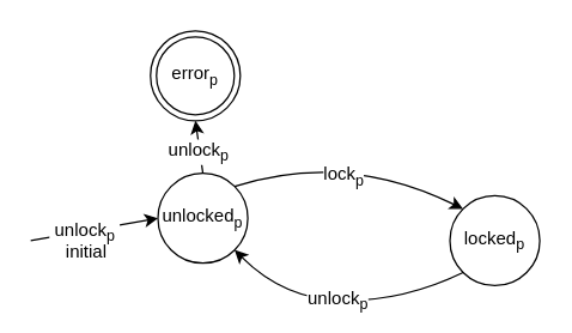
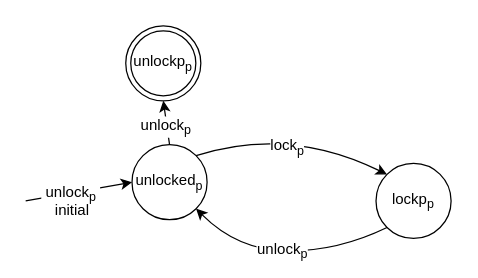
  <mxCell id="0" />
  <mxCell id="1" parent="0" />
  <mxCell id="2" value="unlocked&lt;sub&gt;p&lt;/sub&gt;" style="ellipse;whiteSpace=wrap;html=1;aspect=fixed;" parent="1" vertex="1"><mxGeometry x="105" y="115" width="60" height="60" as="geometry" /></mxCell>
  <mxCell id="3" value="" style="endArrow=classic;html=1;entryX=0;entryY=0.5;entryDx=0;entryDy=0;" parent="1" target="2" edge="1"><mxGeometry width="50" height="50" relative="1" as="geometry"><mxPoint x="20" y="160" as="sourcePoint" /><mxPoint x="140" y="220" as="targetPoint" /></mxGeometry></mxCell>
  <mxCell id="4" value="&lt;span&gt;initial&lt;/span&gt;" style="text;html=1;align=center;verticalAlign=top;resizable=0;points=[];labelBackgroundColor=#ffffff;fontStyle=0" vertex="1" connectable="0" parent="3"><mxGeometry x="-0.147" relative="1" as="geometry"><mxPoint as="offset" /></mxGeometry></mxCell>
  <mxCell id="5" value="&amp;nbsp;unlock&lt;sub&gt;p&lt;/sub&gt;&amp;nbsp;" style="text;html=1;align=center;verticalAlign=middle;resizable=0;points=[];labelBackgroundColor=#ffffff;" vertex="1" connectable="0" parent="3"><mxGeometry x="-0.157" relative="1" as="geometry"><mxPoint as="offset" /></mxGeometry></mxCell>
  <mxCell id="6" value="" style="endArrow=classic;html=1;exitX=0.5;exitY=0;exitDx=0;exitDy=0;entryX=0.5;entryY=1;entryDx=0;entryDy=0;" parent="1" source="2" edge="1"><mxGeometry width="50" height="50" relative="1" as="geometry"><mxPoint x="40" y="260" as="sourcePoint" /><mxPoint x="130" y="80" as="targetPoint" /></mxGeometry></mxCell>
  <mxCell id="7" value="unlock&lt;sub&gt;p&lt;/sub&gt;" style="text;html=1;align=center;verticalAlign=middle;resizable=0;points=[];;labelBackgroundColor=#ffffff;" parent="6" vertex="1" connectable="0"><mxGeometry x="0.48" y="-2" relative="1" as="geometry"><mxPoint x="-2" y="12" as="offset" /></mxGeometry></mxCell>
- <mxCell id="8" value="locked&lt;sub&gt;p&lt;/sub&gt;" style="ellipse;whiteSpace=wrap;html=1;aspect=fixed;" parent="1" vertex="1"><mxGeometry x="300" y="130" width="60" height="60" as="geometry" /></mxCell>
+ <mxCell id="8" value="lockp&lt;sub&gt;p&lt;/sub&gt;" style="ellipse;whiteSpace=wrap;html=1;aspect=fixed;" parent="1" vertex="1"><mxGeometry x="300" y="130" width="60" height="60" as="geometry" /></mxCell>
  <mxCell id="9" value="" style="curved=1;endArrow=classic;html=1;exitX=1;exitY=0;exitDx=0;exitDy=0;entryX=0;entryY=0;entryDx=0;entryDy=0;" parent="1" source="2" target="8" edge="1"><mxGeometry width="50" height="50" relative="1" as="geometry"><mxPoint x="250" y="290" as="sourcePoint" /><mxPoint x="300" y="240" as="targetPoint" /><Array as="points"><mxPoint x="230" y="100" /></Array></mxGeometry></mxCell>
  <mxCell id="10" value="&lt;div&gt;lock&lt;sub&gt;p&lt;/sub&gt;&lt;/div&gt;" style="text;html=1;align=center;verticalAlign=middle;resizable=0;points=[];;labelBackgroundColor=#ffffff;" parent="9" vertex="1" connectable="0"><mxGeometry x="-0.136" y="-15" relative="1" as="geometry"><mxPoint as="offset" /></mxGeometry></mxCell>
  <mxCell id="11" value="" style="curved=1;endArrow=classic;html=1;entryX=1;entryY=1;entryDx=0;entryDy=0;exitX=0;exitY=1;exitDx=0;exitDy=0;" parent="1" source="8" target="2" edge="1"><mxGeometry width="50" height="50" relative="1" as="geometry"><mxPoint x="210" y="340" as="sourcePoint" /><mxPoint x="260" y="290" as="targetPoint" /><Array as="points"><mxPoint x="270" y="200" /><mxPoint x="190" y="200" /></Array></mxGeometry></mxCell>
  <mxCell id="12" value="unlock&lt;sub&gt;p&lt;/sub&gt;" style="text;html=1;align=center;verticalAlign=middle;resizable=0;points=[];;labelBackgroundColor=#ffffff;" parent="11" vertex="1" connectable="0"><mxGeometry x="0.036" y="-1" relative="1" as="geometry"><mxPoint as="offset" /></mxGeometry></mxCell>
- <mxCell id="13" value="error&lt;sub&gt;p&lt;/sub&gt;" style="ellipse;shape=doubleEllipse;whiteSpace=wrap;html=1;aspect=fixed;" parent="1" vertex="1"><mxGeometry x="100" y="20" width="60" height="60" as="geometry" /></mxCell>
+ <mxCell id="13" value="unlockp&lt;sub&gt;p&lt;/sub&gt;" style="ellipse;shape=doubleEllipse;whiteSpace=wrap;html=1;aspect=fixed;" parent="1" vertex="1"><mxGeometry x="100" y="20" width="60" height="60" as="geometry" /></mxCell>
